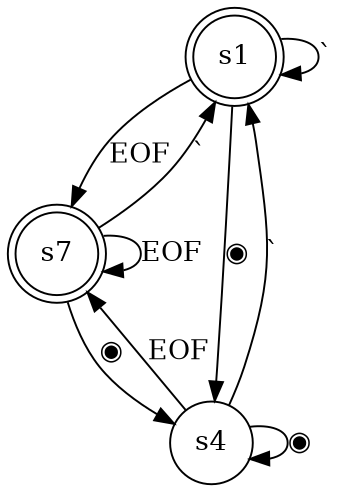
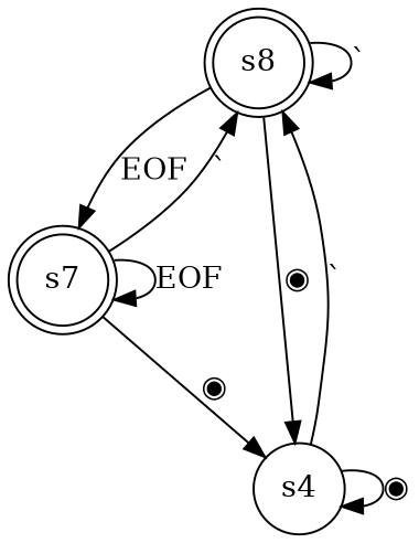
  digraph {
    rankdir=TB
    node [shape=doublecircle]
-   s1
+   s1 [label=s8]
    n2 [label=s7]
    n3 [label=s4 shape=circle]
    s1 -> s1 [label="`"]
    s1 -> n2 [label=EOF]
    s1 -> n3 [label="◉"]
    n2 -> s1 [label="`"]
    n2 -> n2 [label=EOF]
    n2 -> n3 [label="◉"]
    n3 -> s1 [label="`"]
-   n3 -> n2 [label=EOF]
    n3 -> n3 [label="◉"]
  }
